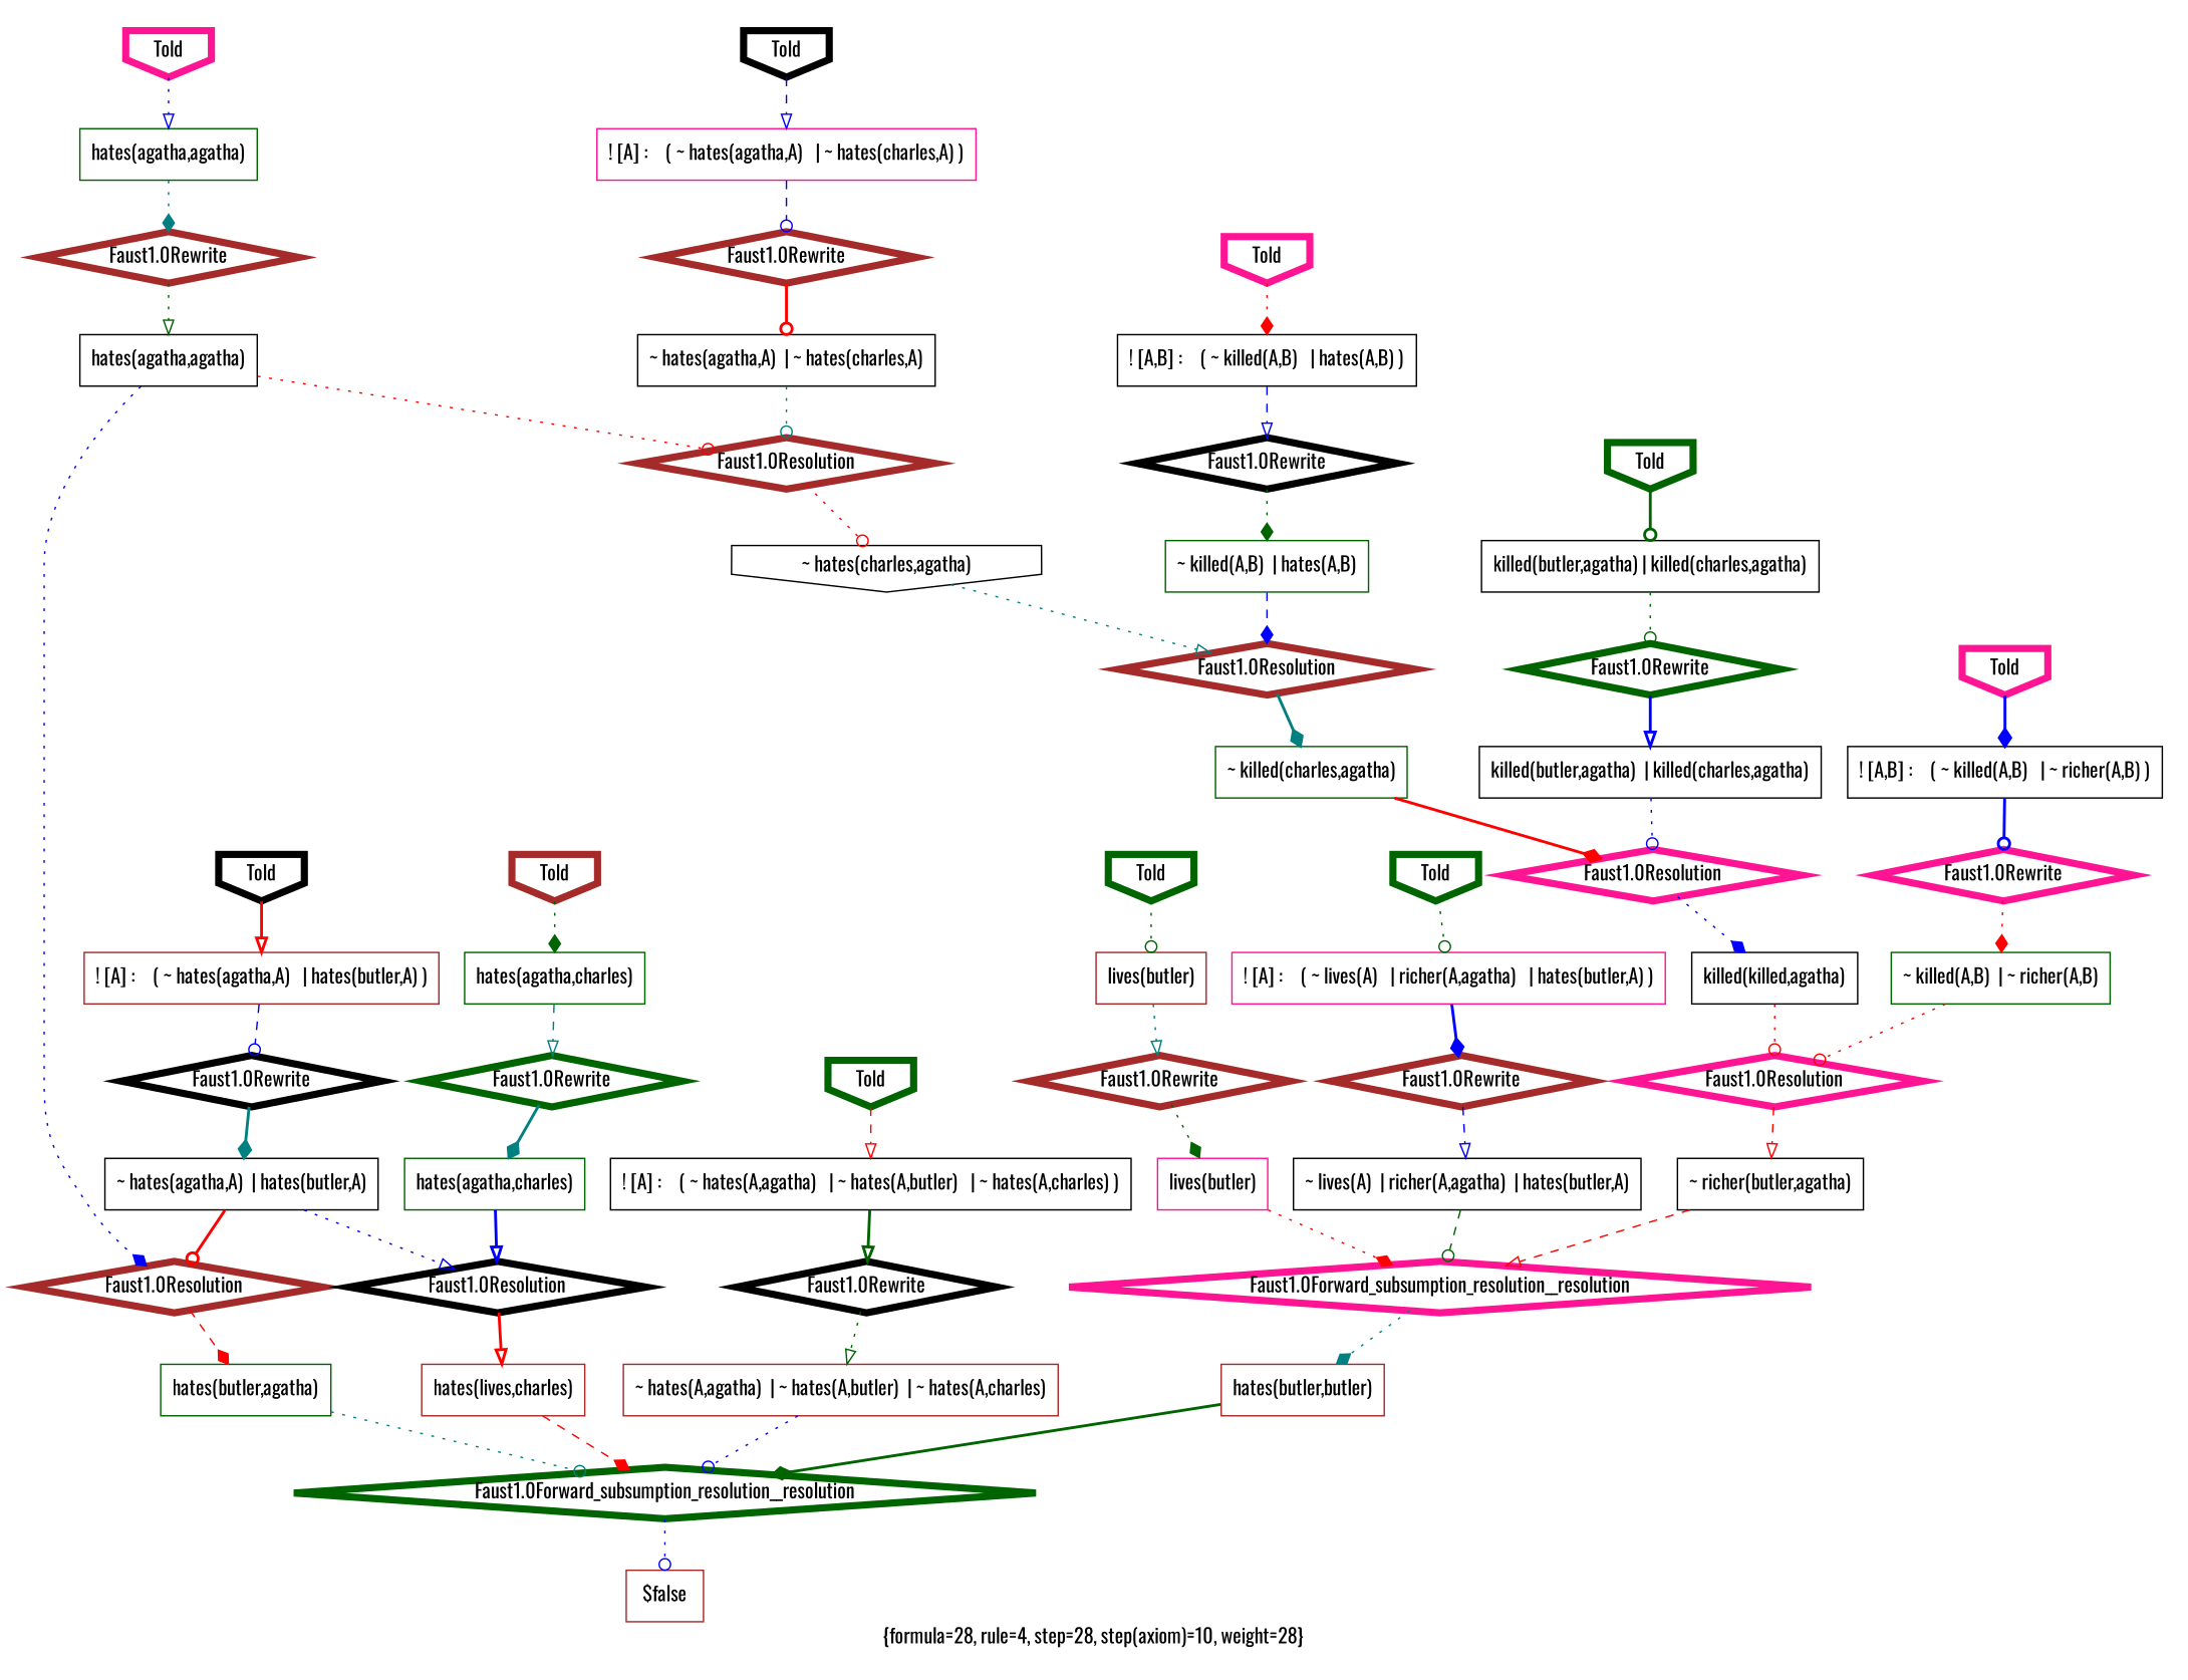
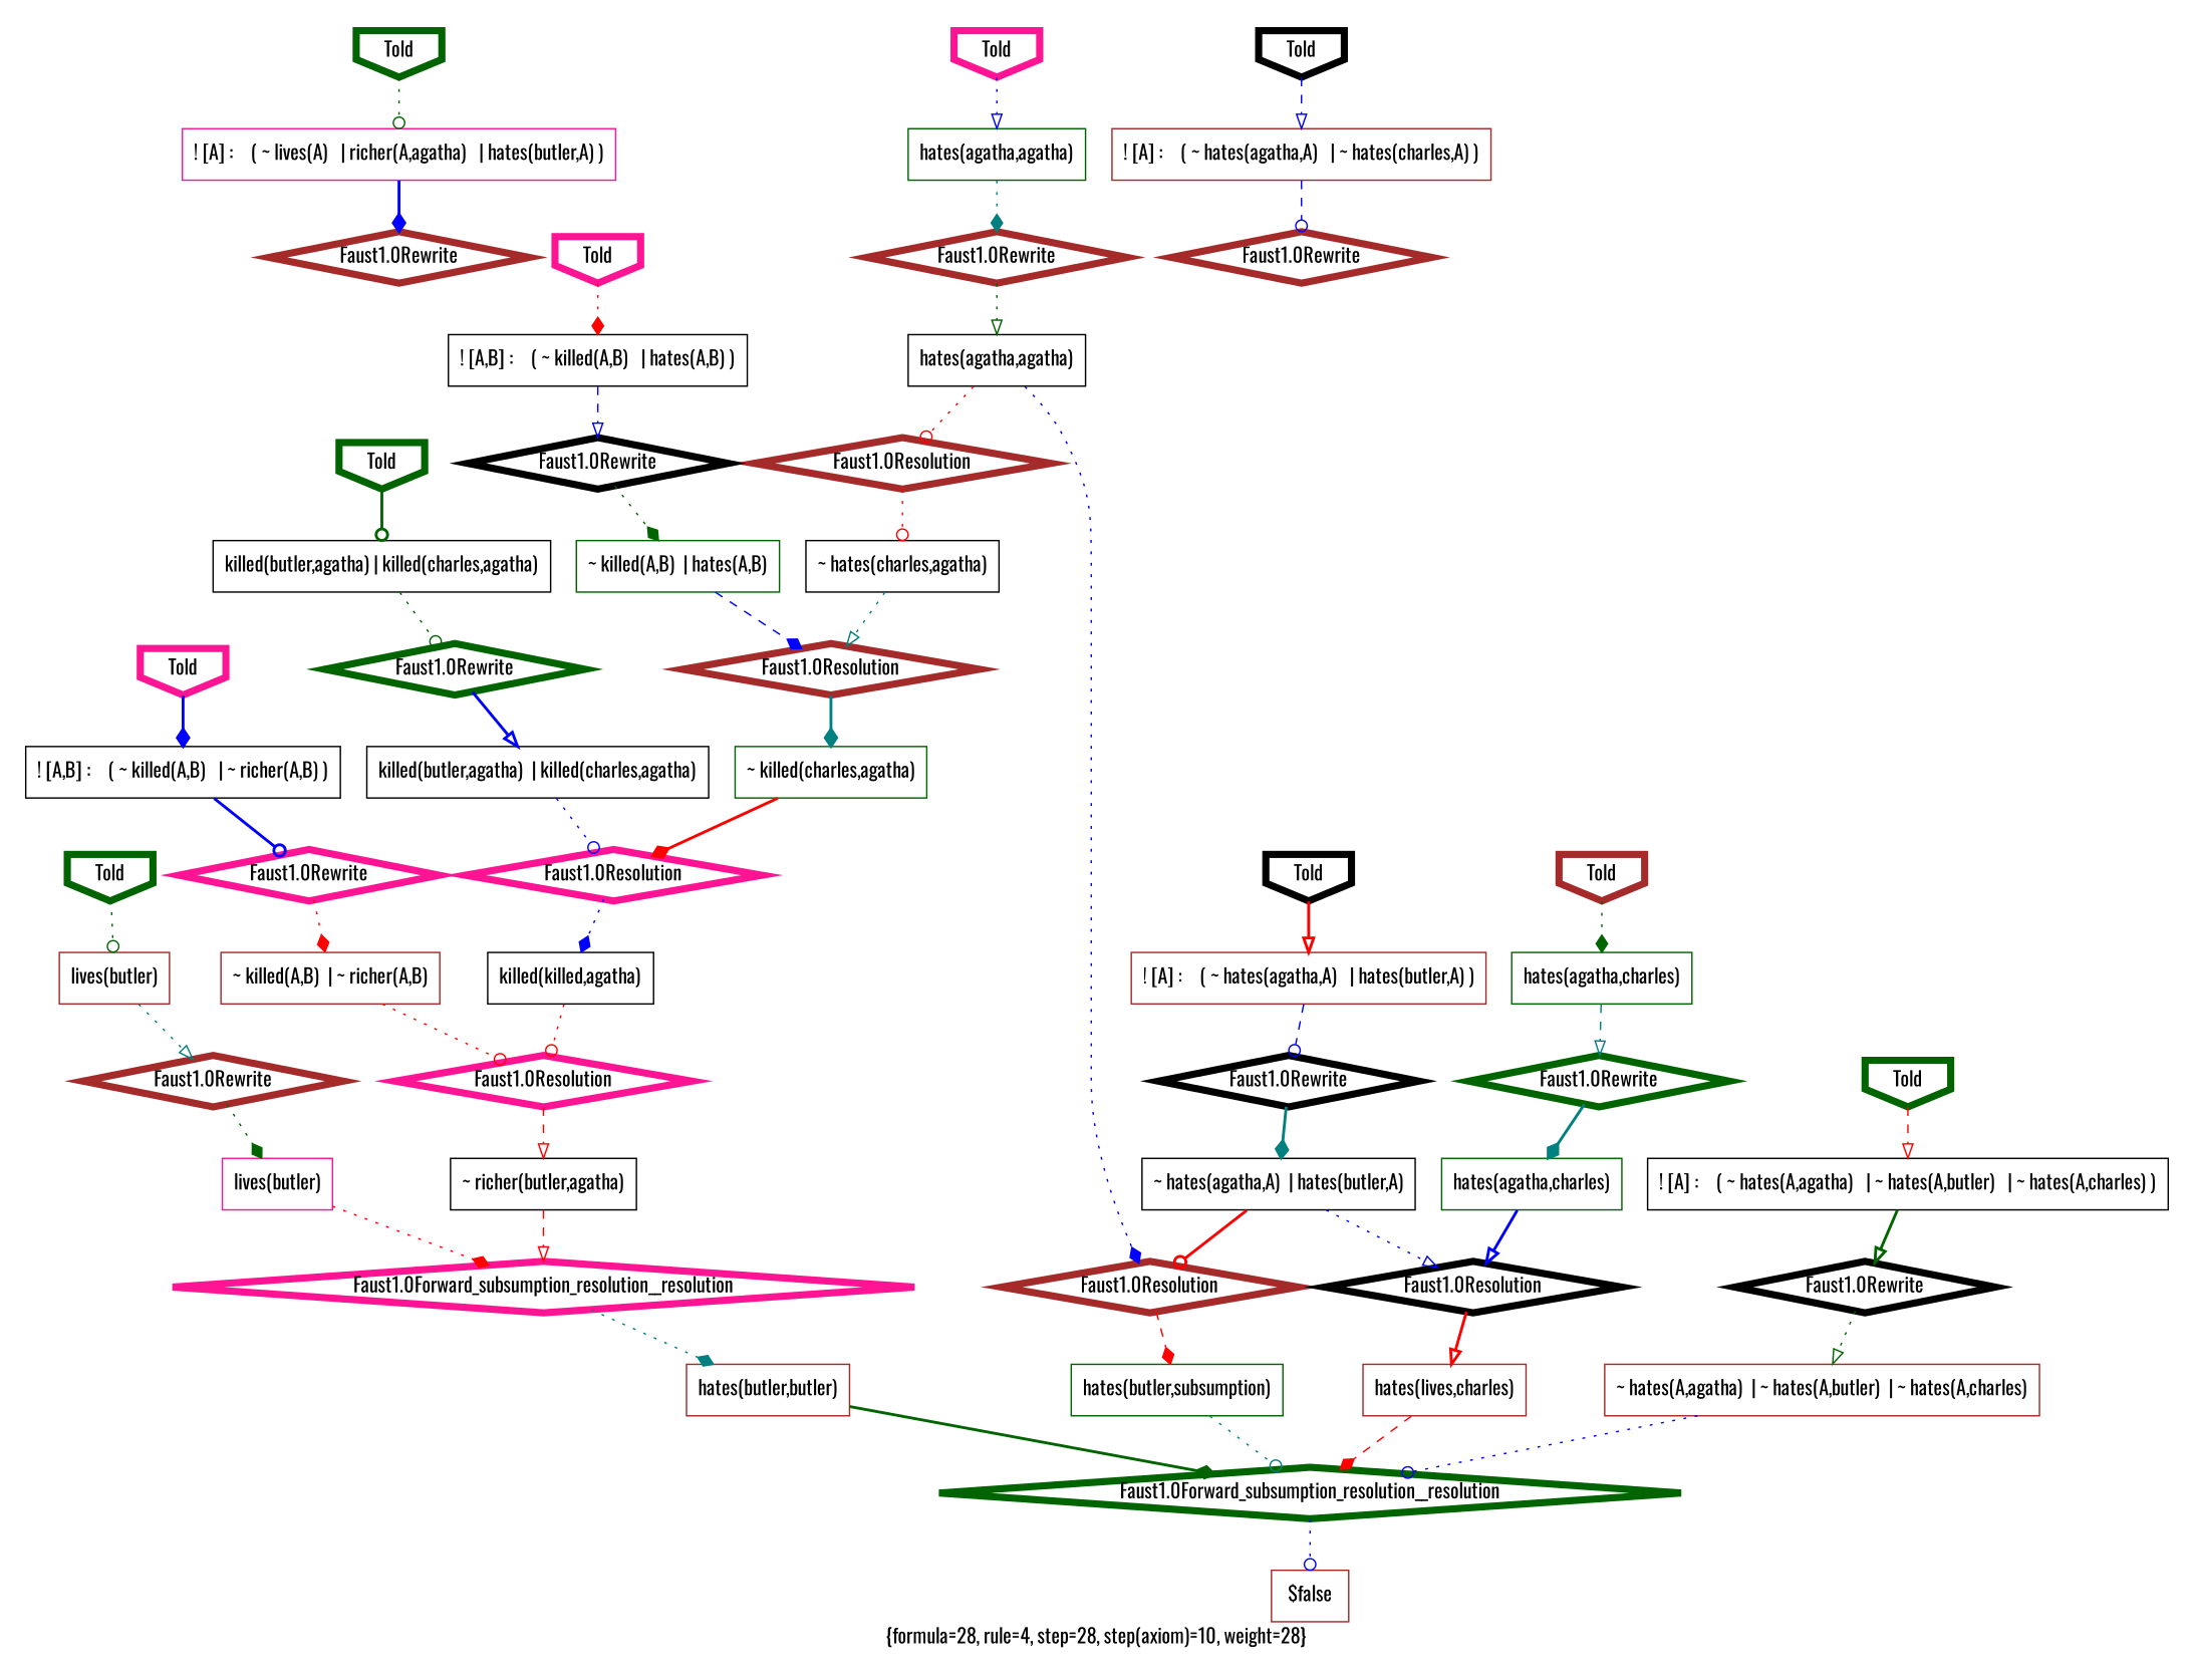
  digraph {
    fontname=Oswald
    label="{formula=28, rule=4, step=28, step(axiom)=10, weight=28}"
    labelloc=b
    node [color=black fillcolor=white fontname=Oswald shape=box style=filled]
    edge [arrowhead=diamond color=blue fontname=Oswald style=dotted]
    n1 [color=deeppink label="! [A] :    ( ~ lives(A)   | richer(A,agatha)   | hates(butler,A) )"]
    n2 [color=brown label="Faust1.0Rewrite" penwidth=5 shape=diamond]
-   n3 [label="~ lives(A)  | richer(A,agatha)  | hates(butler,A)"]
    n4 [color=brown label="hates(butler,butler)"]
    n5 [color=darkgreen label="Faust1.0Forward_subsumption_resolution__resolution" penwidth=5 shape=diamond]
    n6 [color=brown label="$false"]
    n7 [label="~ richer(butler,agatha)"]
    n8 [color=deeppink label="Faust1.0Forward_subsumption_resolution__resolution" penwidth=5 shape=diamond]
    n9 [color=brown label="hates(lives,charles)"]
    n10 [color=brown label="lives(butler)"]
    n11 [color=brown label="Faust1.0Rewrite" penwidth=5 shape=diamond]
    n12 [color=deeppink label="lives(butler)"]
    n13 [color=brown label="! [A] :    ( ~ hates(agatha,A)   | hates(butler,A) )"]
    n14 [label="Faust1.0Rewrite" penwidth=5 shape=diamond]
    n15 [label="~ hates(agatha,A)  | hates(butler,A)"]
-   n16 [label="~ hates(agatha,A)  | ~ hates(charles,A)"]
    n17 [color=brown label="Faust1.0Resolution" penwidth=5 shape=diamond]
-   n18 [label="~ hates(charles,agatha)" shape=invhouse]
-   n19 [color=darkgreen label="hates(butler,agatha)"]
+   n18 [label="~ hates(charles,agatha)"]
+   n19 [color=darkgreen label="hates(butler,subsumption)"]
    n20 [color=brown label="~ hates(A,agatha)  | ~ hates(A,butler)  | ~ hates(A,charles)"]
    n21 [label="hates(agatha,agatha)"]
    n22 [color=brown label="Faust1.0Resolution" penwidth=5 shape=diamond]
    n23 [label="Faust1.0Resolution" penwidth=5 shape=diamond]
    n24 [color=darkgreen label="~ killed(charles,agatha)"]
    n25 [color=deeppink label="Faust1.0Resolution" penwidth=5 shape=diamond]
    n26 [label="killed(killed,agatha)"]
    n27 [color=darkgreen label="hates(agatha,agatha)"]
    n28 [color=brown label="Faust1.0Rewrite" penwidth=5 shape=diamond]
-   n29 [color=darkgreen label="~ killed(A,B)  | ~ richer(A,B)"]
+   n29 [color=brown label="~ killed(A,B)  | ~ richer(A,B)"]
    n30 [color=deeppink label="Faust1.0Resolution" penwidth=5 shape=diamond]
    n31 [color=brown label="Faust1.0Resolution" penwidth=5 shape=diamond]
    n32 [label="! [A] :    ( ~ hates(A,agatha)   | ~ hates(A,butler)   | ~ hates(A,charles) )"]
    n33 [label="Faust1.0Rewrite" penwidth=5 shape=diamond]
    n34 [label="killed(butler,agatha) | killed(charles,agatha)"]
    n35 [color=darkgreen label="Faust1.0Rewrite" penwidth=5 shape=diamond]
    n36 [label="killed(butler,agatha)  | killed(charles,agatha)"]
-   n37 [color=deeppink label="! [A] :    ( ~ hates(agatha,A)   | ~ hates(charles,A) )"]
+   n37 [color=brown label="! [A] :    ( ~ hates(agatha,A)   | ~ hates(charles,A) )"]
    n38 [color=brown label="Faust1.0Rewrite" penwidth=5 shape=diamond]
    n39 [label="! [A,B] :    ( ~ killed(A,B)   | hates(A,B) )"]
    n40 [label="Faust1.0Rewrite" penwidth=5 shape=diamond]
    n41 [color=darkgreen label="~ killed(A,B)  | hates(A,B)"]
    n42 [label="! [A,B] :    ( ~ killed(A,B)   | ~ richer(A,B) )"]
    n43 [color=deeppink label="Faust1.0Rewrite" penwidth=5 shape=diamond]
    n44 [color=darkgreen label="hates(agatha,charles)"]
    n45 [color=darkgreen label="Faust1.0Rewrite" penwidth=5 shape=diamond]
    n46 [color=darkgreen label="hates(agatha,charles)"]
    n47 [color=brown label=Told penwidth=5 shape=invhouse]
    n48 [color=darkgreen label=Told penwidth=5 shape=invhouse]
    n49 [label=Told penwidth=5 shape=invhouse]
    n50 [color=darkgreen label=Told penwidth=5 shape=invhouse]
    n51 [color=deeppink label=Told penwidth=5 shape=invhouse]
    n52 [color=deeppink label=Told penwidth=5 shape=invhouse]
    n53 [color=deeppink label=Told penwidth=5 shape=invhouse]
    n54 [color=darkgreen label=Told penwidth=5 shape=invhouse]
    n55 [color=darkgreen label=Told penwidth=5 shape=invhouse]
    n56 [label=Told penwidth=5 shape=invhouse]
    n1 -> n2 [style=bold]
-   n2 -> n3 [arrowhead=onormal style=dashed]
-   n3 -> n8 [arrowhead=odot color=darkgreen style=dashed]
    n4 -> n5 [color=darkgreen style=bold]
    n5 -> n6 [arrowhead=odot]
    n7 -> n8 [arrowhead=onormal color=red style=dashed]
    n8 -> n4 [color=teal]
    n9 -> n5 [color=red style=dashed]
    n10 -> n11 [arrowhead=onormal color=teal]
    n11 -> n12 [color=darkgreen]
    n12 -> n8 [color=red]
    n13 -> n14 [arrowhead=odot style=dashed]
    n14 -> n15 [color=teal style=bold]
    n15 -> n22 [arrowhead=odot color=red style=bold]
    n15 -> n23 [arrowhead=onormal]
-   n16 -> n17 [arrowhead=odot color=teal]
    n17 -> n18 [arrowhead=odot color=red]
    n18 -> n31 [arrowhead=onormal color=teal]
    n19 -> n5 [arrowhead=odot color=teal]
    n20 -> n5 [arrowhead=odot]
    n21 -> n17 [arrowhead=odot color=red]
    n21 -> n22
    n22 -> n19 [color=red style=dashed]
    n23 -> n9 [arrowhead=onormal color=red style=bold]
    n24 -> n25 [color=red style=bold]
    n25 -> n26
    n26 -> n30 [arrowhead=odot color=red]
    n27 -> n28 [color=teal]
    n28 -> n21 [arrowhead=onormal color=darkgreen]
    n29 -> n30 [arrowhead=odot color=red]
    n30 -> n7 [arrowhead=onormal color=red style=dashed]
    n31 -> n24 [color=teal style=bold]
    n32 -> n33 [arrowhead=onormal color=darkgreen style=bold]
    n33 -> n20 [arrowhead=onormal color=darkgreen]
    n34 -> n35 [arrowhead=odot color=darkgreen]
    n35 -> n36 [arrowhead=onormal style=bold]
    n36 -> n25 [arrowhead=odot]
    n37 -> n38 [arrowhead=odot style=dashed]
-   n38 -> n16 [arrowhead=odot color=red style=bold]
    n39 -> n40 [arrowhead=onormal style=dashed]
    n40 -> n41 [color=darkgreen]
    n41 -> n31 [style=dashed]
    n42 -> n43 [arrowhead=odot style=bold]
    n43 -> n29 [color=red]
    n44 -> n45 [arrowhead=onormal color=teal style=dashed]
    n45 -> n46 [color=teal style=bold]
    n46 -> n23 [arrowhead=onormal style=bold]
    n47 -> n44 [color=darkgreen]
    n48 -> n10 [arrowhead=odot color=darkgreen]
    n49 -> n37 [arrowhead=onormal style=dashed]
    n50 -> n34 [arrowhead=odot color=darkgreen style=bold]
    n51 -> n42 [style=bold]
    n52 -> n39 [color=red]
    n53 -> n27 [arrowhead=onormal]
    n54 -> n32 [arrowhead=onormal color=red style=dashed]
    n55 -> n1 [arrowhead=odot color=darkgreen]
    n56 -> n13 [arrowhead=onormal color=red style=bold]
  }
